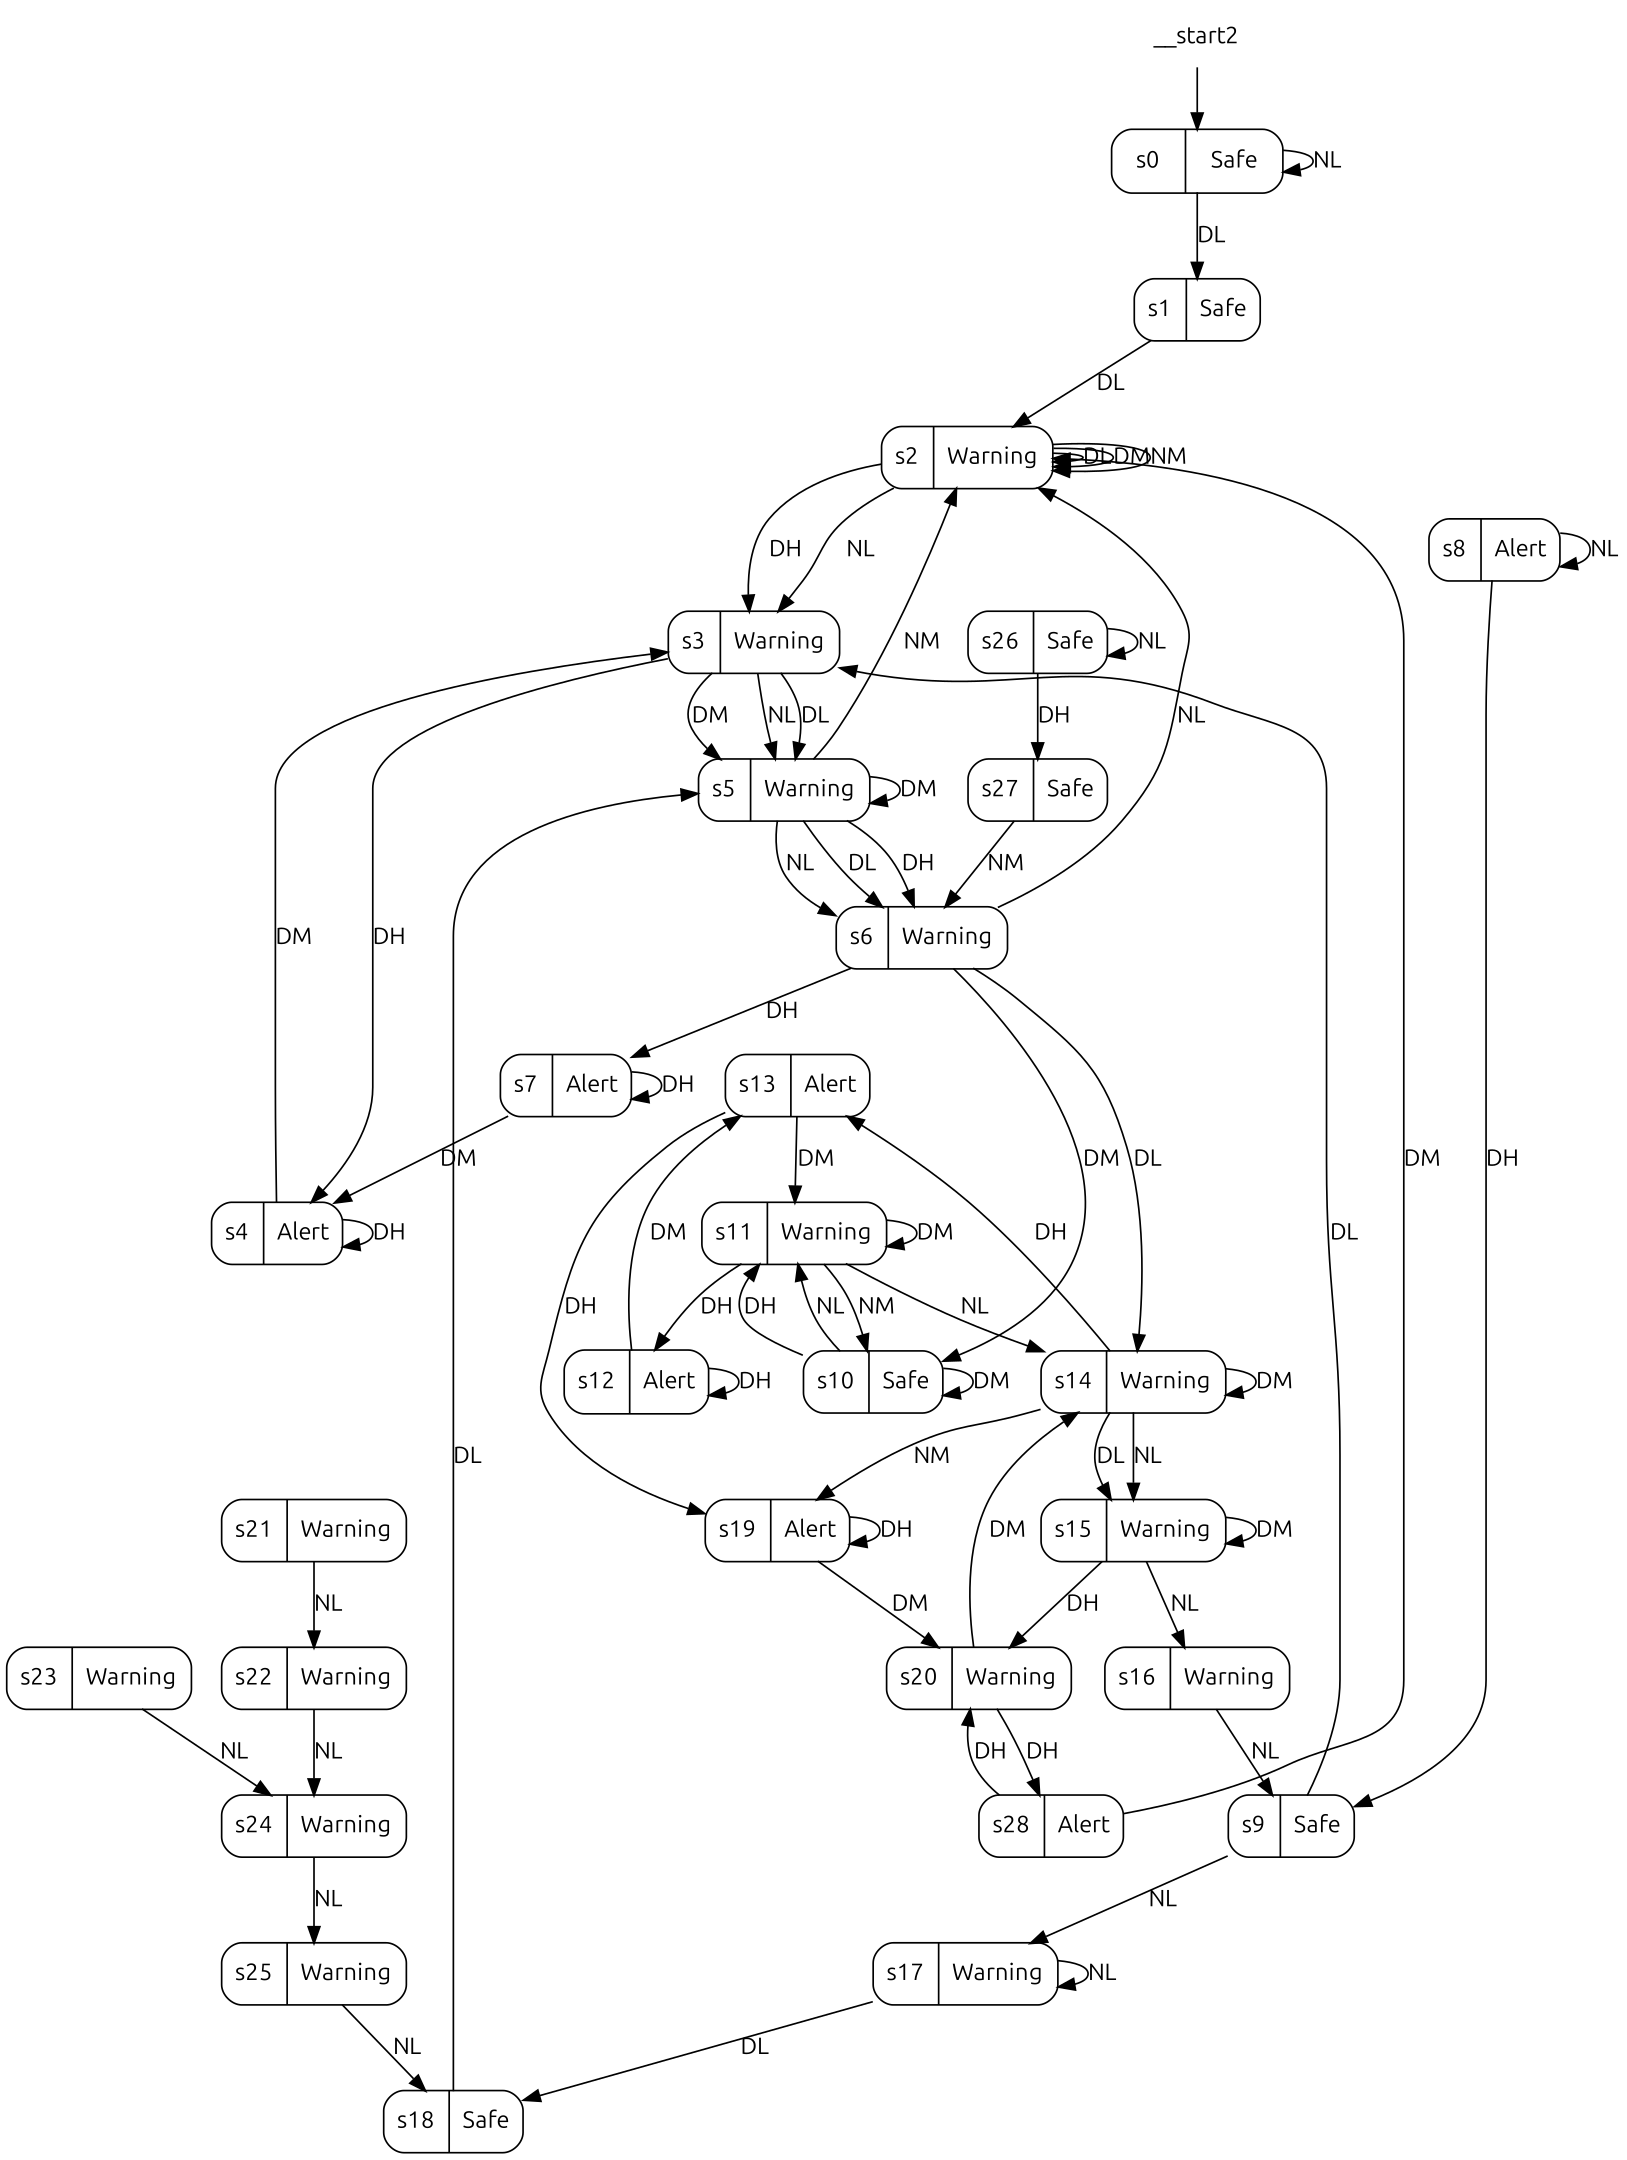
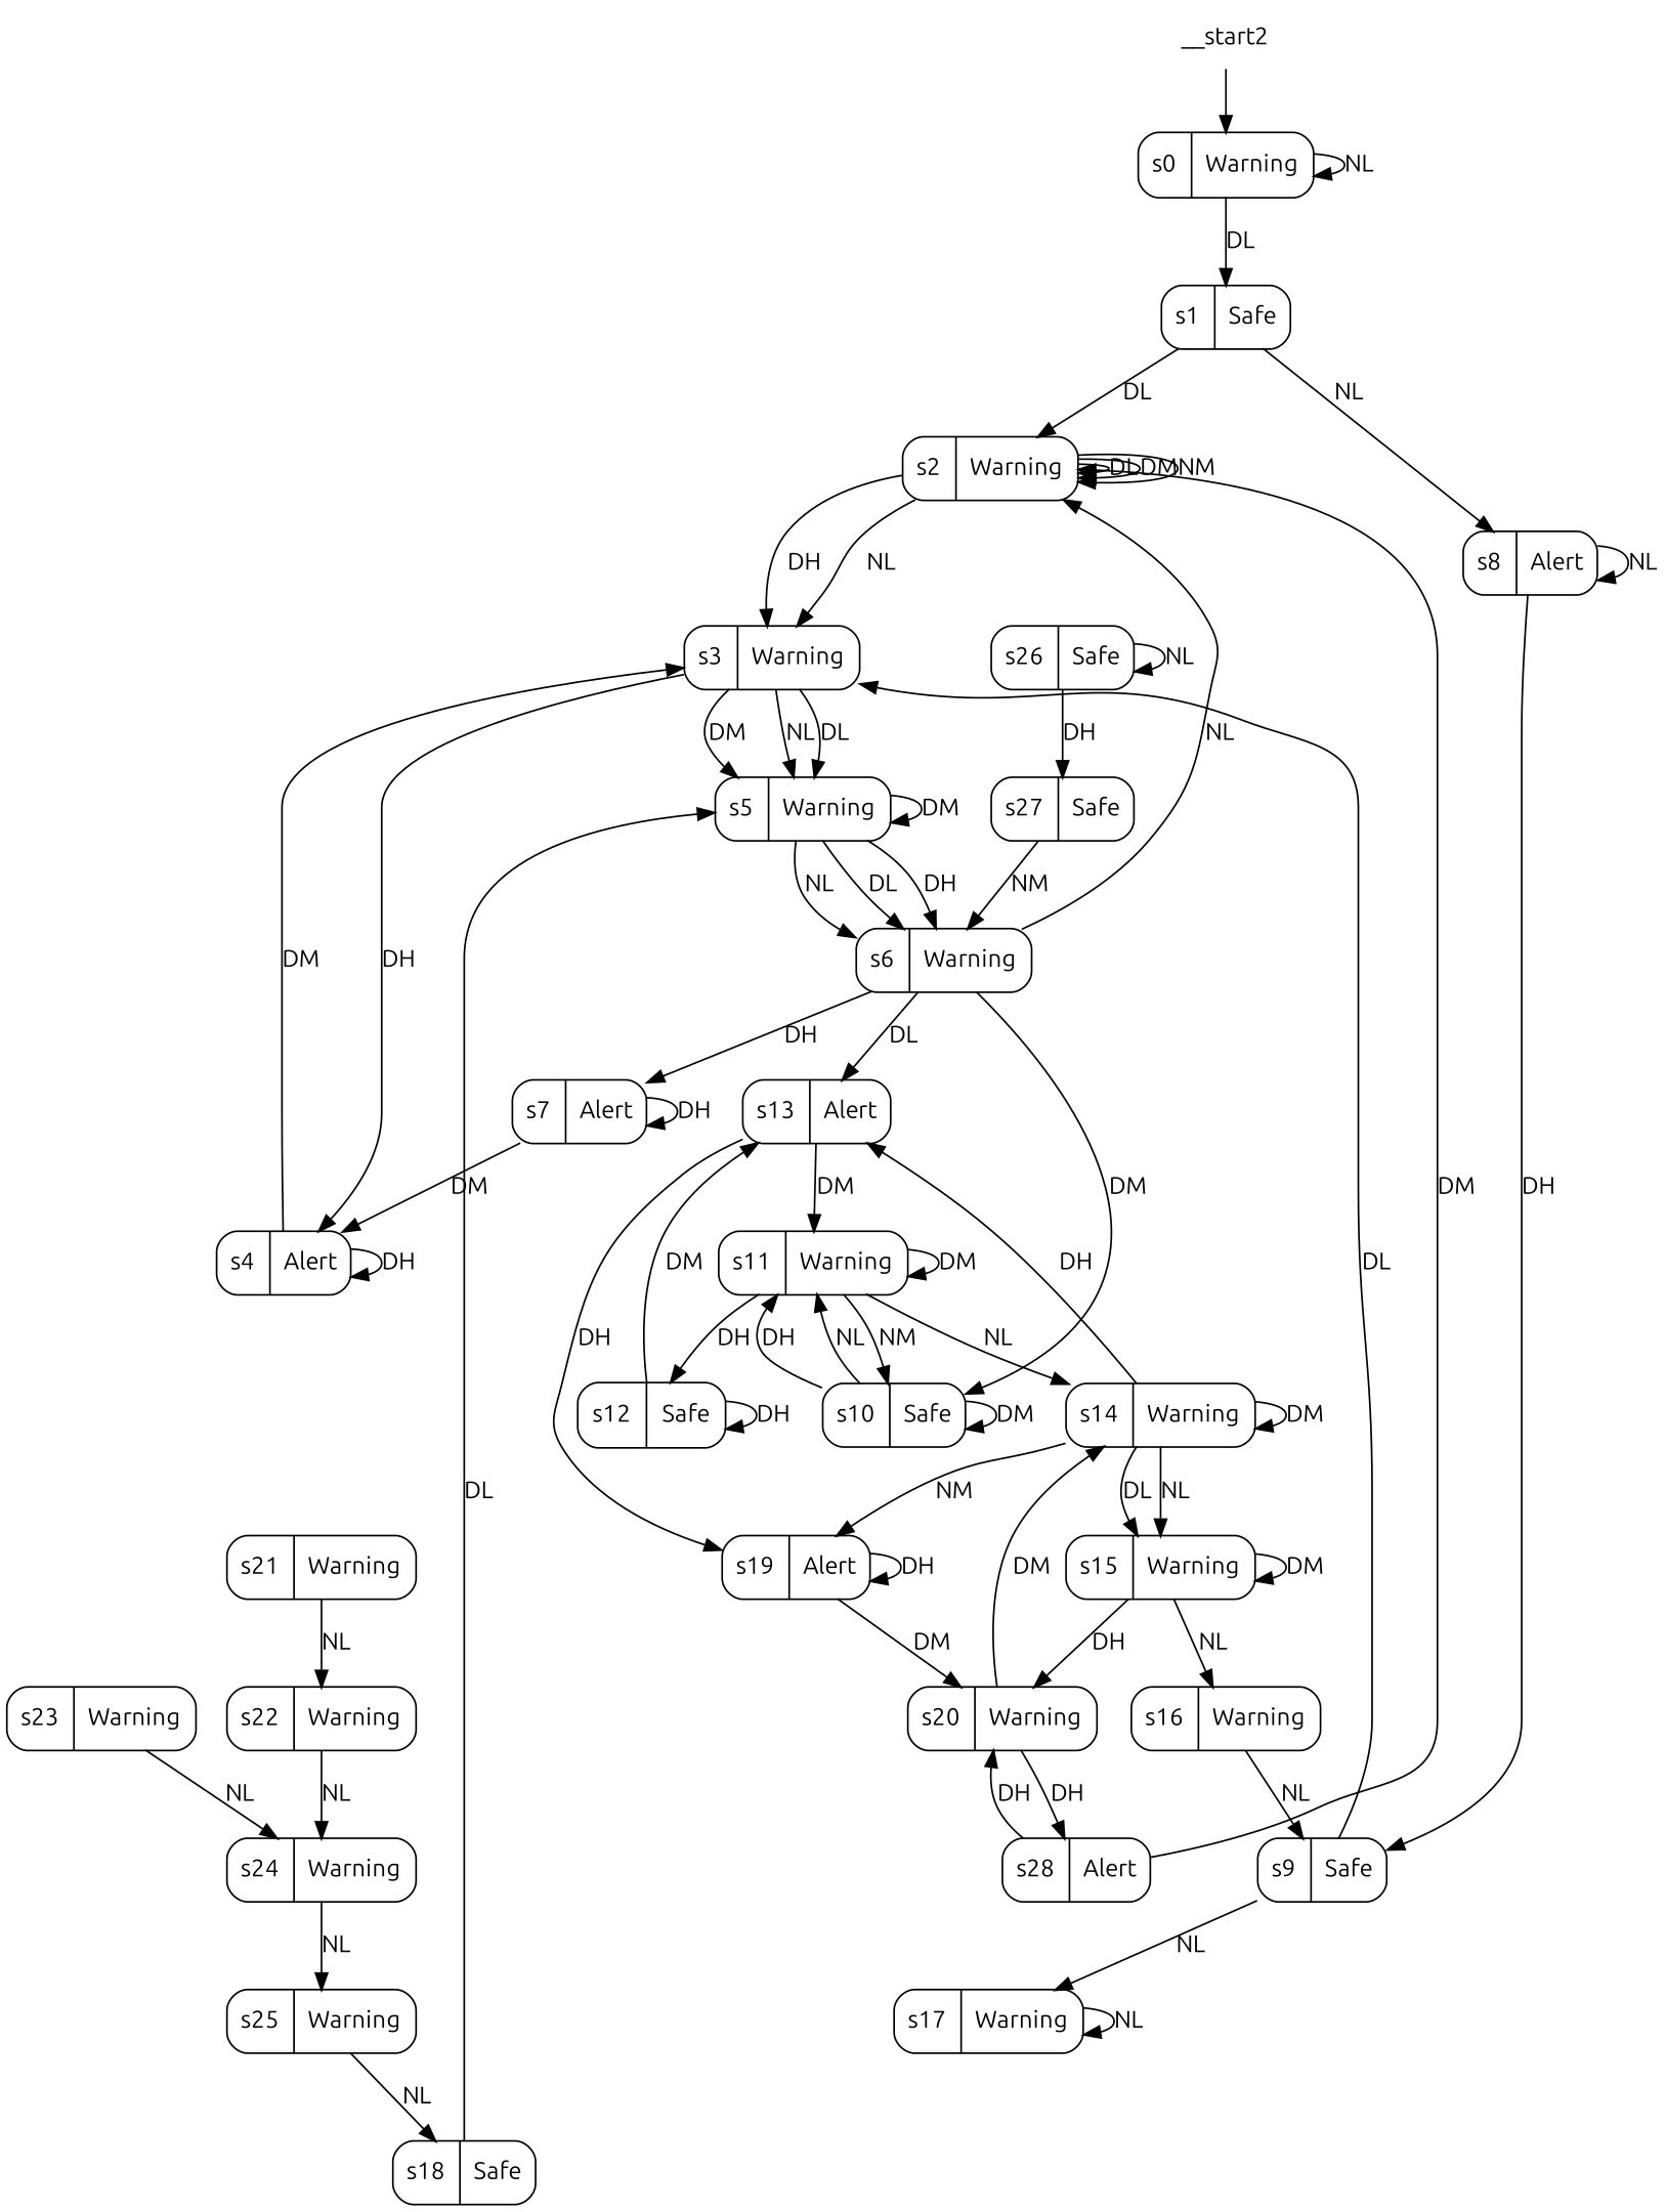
  digraph {
    fontname=Ubuntu
    node [fontname=Ubuntu shape=record style=rounded]
    edge [fontname=Ubuntu]
-   n1 [label="s0|Safe"]
+   n1 [label="s0|Warning"]
    n2 [label="s1|Safe"]
    n3 [label="s2|Warning"]
    n4 [label="s8|Alert"]
    n5 [label="s3|Warning"]
    n6 [label="s9|Safe"]
    n7 [label="s4|Alert"]
    n8 [label="s5|Warning"]
    n9 [label="s6|Warning"]
    n10 [label="s7|Alert"]
    n11 [label="s10|Safe"]
    n12 [label="s14|Warning"]
    n13 [label="s11|Warning"]
    n14 [label="s13|Alert"]
    n15 [label="s19|Alert"]
    n16 [label="s15|Warning"]
    n17 [label="s17|Warning"]
    n18 [label="s18|Safe"]
-   n19 [label="s12|Alert"]
+   n19 [label="s12|Safe"]
    n20 [label="s20|Warning"]
    n21 [label="s16|Warning"]
    n22 [label="s21|Warning"]
    n23 [label="s22|Warning"]
    n24 [label="s28|Alert"]
    n25 [label="s26|Safe"]
    n26 [label="s27|Safe"]
    n27 [label="s24|Warning"]
    n28 [label="s23|Warning"]
    n29 [label="s25|Warning"]
    n30 [label=__start2 shape=none style=""]
    n1 -> n1 [label=NL]
    n1 -> n2 [label=DL]
    n2 -> n3 [label=DL]
+   n2 -> n4 [label=NL]
    n3 -> n3 [label=DL]
    n3 -> n3 [label=DM]
    n3 -> n3 [label=NM]
    n3 -> n5 [label=DH]
    n3 -> n5 [label=NL]
    n4 -> n4 [label=NL]
    n4 -> n6 [label=DH]
    n5 -> n7 [label=DH]
    n5 -> n8 [label=DM]
    n5 -> n8 [label=NL]
    n5 -> n8 [label=DL]
    n6 -> n5 [label=DL]
    n6 -> n17 [label=NL]
    n7 -> n5 [label=DM]
    n7 -> n7 [label=DH]
-   n8 -> n3 [label=NM]
    n8 -> n8 [label=DM]
    n8 -> n9 [label=DH]
    n8 -> n9 [label=NL]
    n8 -> n9 [label=DL]
    n9 -> n3 [label=NL]
    n9 -> n10 [label=DH]
    n9 -> n11 [label=DM]
-   n9 -> n12 [label=DL]
+   n9 -> n14 [label=DL]
    n10 -> n7 [label=DM]
    n10 -> n10 [label=DH]
    n11 -> n11 [label=DM]
    n11 -> n13 [label=DH]
    n11 -> n13 [label=NL]
    n12 -> n12 [label=DM]
    n12 -> n14 [label=DH]
    n12 -> n15 [label=NM]
    n12 -> n16 [label=NL]
    n12 -> n16 [label=DL]
    n13 -> n11 [label=NM]
    n13 -> n12 [label=NL]
    n13 -> n13 [label=DM]
    n13 -> n19 [label=DH]
    n14 -> n13 [label=DM]
    n14 -> n15 [label=DH]
    n15 -> n15 [label=DH]
    n15 -> n20 [label=DM]
    n16 -> n16 [label=DM]
    n16 -> n20 [label=DH]
    n16 -> n21 [label=NL]
    n17 -> n17 [label=NL]
-   n17 -> n18 [label=DL]
    n18 -> n8 [label=DL]
    n19 -> n14 [label=DM]
    n19 -> n19 [label=DH]
    n20 -> n12 [label=DM]
    n20 -> n24 [label=DH]
    n21 -> n6 [label=NL]
    n22 -> n23 [label=NL]
    n23 -> n27 [label=NL]
    n24 -> n3 [label=DM]
    n24 -> n20 [label=DH]
    n25 -> n25 [label=NL]
    n25 -> n26 [label=DH]
    n26 -> n9 [label=NM]
    n27 -> n29 [label=NL]
    n28 -> n27 [label=NL]
    n29 -> n18 [label=NL]
    n30 -> n1
  }
